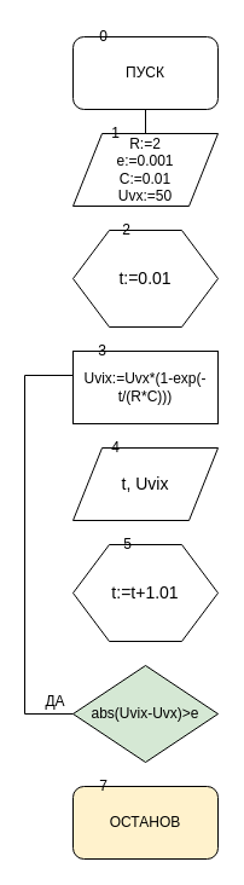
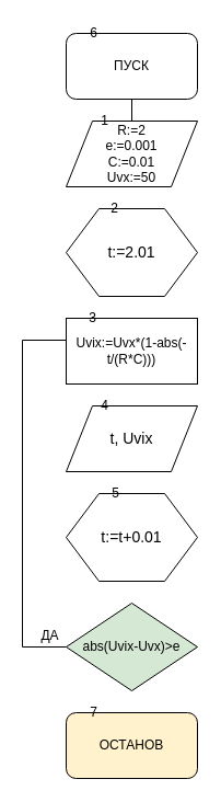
  <mxCell id="0" />
  <mxCell id="1" parent="0" />
  <mxCell id="2" value="" style="endArrow=none;html=1;" edge="1" parent="1" source="3" target="5"><mxGeometry width="50" height="50" relative="1" as="geometry"><mxPoint x="60" y="780" as="sourcePoint" /><mxPoint x="110" y="730" as="targetPoint" /></mxGeometry></mxCell>
  <mxCell id="3" value="&lt;font style=&quot;vertical-align: inherit&quot;&gt;&lt;font style=&quot;vertical-align: inherit&quot;&gt;ПУСК&lt;/font&gt;&lt;/font&gt;" style="rounded=1;whiteSpace=wrap;html=1;" vertex="1" parent="1"><mxGeometry x="60" y="30" width="120" height="60" as="geometry" /></mxCell>
  <mxCell id="4" value="&lt;font style=&quot;vertical-align: inherit&quot;&gt;&lt;font style=&quot;vertical-align: inherit&quot;&gt;ОСТАНОВ&lt;/font&gt;&lt;/font&gt;" style="rounded=1;whiteSpace=wrap;html=1;fillColor=#fff2cc;" vertex="1" parent="1"><mxGeometry x="60" y="650" width="120" height="60" as="geometry" /></mxCell>
  <mxCell id="5" value="&lt;div&gt;R:=2&lt;/div&gt;&lt;div&gt;e:=0.001&lt;/div&gt;&lt;div&gt;C:=0.01&lt;/div&gt;&lt;div&gt;Uvx:=50&lt;/div&gt;" style="shape=parallelogram;perimeter=parallelogramPerimeter;whiteSpace=wrap;html=1;" vertex="1" parent="1"><mxGeometry x="60" y="110" width="120" height="60" as="geometry" /></mxCell>
- <mxCell id="6" value="&lt;font style=&quot;font-size: 14px&quot;&gt;t:=0.01&lt;/font&gt;" style="shape=hexagon;perimeter=hexagonPerimeter2;whiteSpace=wrap;html=1;" vertex="1" parent="1"><mxGeometry x="60" y="190" width="120" height="80" as="geometry" /></mxCell>
- <mxCell id="7" value="Uvix:=Uvx*(1-exp(-t/(R*C)))" style="rounded=0;whiteSpace=wrap;html=1;" vertex="1" parent="1"><mxGeometry x="60" y="290" width="120" height="60" as="geometry" /></mxCell>
+ <mxCell id="6" value="&lt;font style=&quot;font-size: 14px&quot;&gt;t:=2.01&lt;/font&gt;" style="shape=hexagon;perimeter=hexagonPerimeter2;whiteSpace=wrap;html=1;" vertex="1" parent="1"><mxGeometry x="60" y="190" width="120" height="80" as="geometry" /></mxCell>
+ <mxCell id="7" value="Uvix:=Uvx*(1-abs(-t/(R*C)))" style="rounded=0;whiteSpace=wrap;html=1;" vertex="1" parent="1"><mxGeometry x="60" y="290" width="120" height="60" as="geometry" /></mxCell>
  <mxCell id="8" value="&lt;font style=&quot;font-size: 14px&quot;&gt;t, Uvix&lt;/font&gt;" style="shape=parallelogram;perimeter=parallelogramPerimeter;whiteSpace=wrap;html=1;" vertex="1" parent="1"><mxGeometry x="60" y="370" width="120" height="60" as="geometry" /></mxCell>
- <mxCell id="9" value="&lt;font style=&quot;font-size: 14px&quot;&gt;t:=t+1.01&lt;/font&gt;" style="shape=hexagon;perimeter=hexagonPerimeter2;whiteSpace=wrap;html=1;" vertex="1" parent="1"><mxGeometry x="60" y="450" width="120" height="80" as="geometry" /></mxCell>
+ <mxCell id="9" value="&lt;font style=&quot;font-size: 14px&quot;&gt;t:=t+0.01&lt;/font&gt;" style="shape=hexagon;perimeter=hexagonPerimeter2;whiteSpace=wrap;html=1;" vertex="1" parent="1"><mxGeometry x="60" y="450" width="120" height="80" as="geometry" /></mxCell>
  <mxCell id="10" value="abs(Uvix-Uvx)&amp;gt;e" style="rhombus;whiteSpace=wrap;html=1;fillColor=#d5e8d4;" vertex="1" parent="1"><mxGeometry x="60" y="550" width="120" height="80" as="geometry" /></mxCell>
  <mxCell id="11" value="" style="endArrow=none;html=1;entryX=0;entryY=0.5;entryDx=0;entryDy=0;" edge="1" parent="1" target="10"><mxGeometry width="50" height="50" relative="1" as="geometry"><mxPoint x="20" y="590" as="sourcePoint" /><mxPoint x="110" y="730" as="targetPoint" /></mxGeometry></mxCell>
  <mxCell id="12" value="" style="endArrow=none;html=1;" edge="1" parent="1"><mxGeometry width="50" height="50" relative="1" as="geometry"><mxPoint x="20" y="310" as="sourcePoint" /><mxPoint x="20" y="590" as="targetPoint" /></mxGeometry></mxCell>
  <mxCell id="13" value="" style="endArrow=none;html=1;entryX=0;entryY=0.5;entryDx=0;entryDy=0;" edge="1" parent="1"><mxGeometry width="50" height="50" relative="1" as="geometry"><mxPoint x="20" y="310" as="sourcePoint" /><mxPoint x="60" y="310" as="targetPoint" /></mxGeometry></mxCell>
  <mxCell id="14" value="ДА" style="text;html=1;align=center;verticalAlign=middle;resizable=0;points=[];;autosize=1;" vertex="1" parent="1"><mxGeometry x="30" y="570" width="30" height="20" as="geometry" /></mxCell>
- <mxCell id="15" value="0" style="text;html=1;align=center;verticalAlign=middle;resizable=0;points=[];;autosize=1;" vertex="1" parent="1"><mxGeometry x="75" y="20" width="20" height="20" as="geometry" /></mxCell>
+ <mxCell id="15" value="6" style="text;html=1;align=center;verticalAlign=middle;resizable=0;points=[];;autosize=1;" vertex="1" parent="1"><mxGeometry x="75" y="20" width="20" height="20" as="geometry" /></mxCell>
  <mxCell id="16" value="1" style="text;html=1;align=center;verticalAlign=middle;resizable=0;points=[];;autosize=1;" vertex="1" parent="1"><mxGeometry x="85" y="100" width="20" height="20" as="geometry" /></mxCell>
  <mxCell id="17" value="2" style="text;html=1;align=center;verticalAlign=middle;resizable=0;points=[];;autosize=1;" vertex="1" parent="1"><mxGeometry x="94" y="180" width="20" height="20" as="geometry" /></mxCell>
  <mxCell id="18" value="3" style="text;html=1;align=center;verticalAlign=middle;resizable=0;points=[];;autosize=1;" vertex="1" parent="1"><mxGeometry x="74" y="280" width="20" height="20" as="geometry" /></mxCell>
  <mxCell id="19" value="4" style="text;html=1;align=center;verticalAlign=middle;resizable=0;points=[];;autosize=1;" vertex="1" parent="1"><mxGeometry x="85" y="360" width="20" height="20" as="geometry" /></mxCell>
  <mxCell id="20" value="5" style="text;html=1;align=center;verticalAlign=middle;resizable=0;points=[];;autosize=1;" vertex="1" parent="1"><mxGeometry x="95" y="440" width="20" height="20" as="geometry" /></mxCell>
  <mxCell id="21" value="7" style="text;html=1;align=center;verticalAlign=middle;resizable=0;points=[];;autosize=1;" vertex="1" parent="1"><mxGeometry x="75" y="640" width="20" height="20" as="geometry" /></mxCell>
